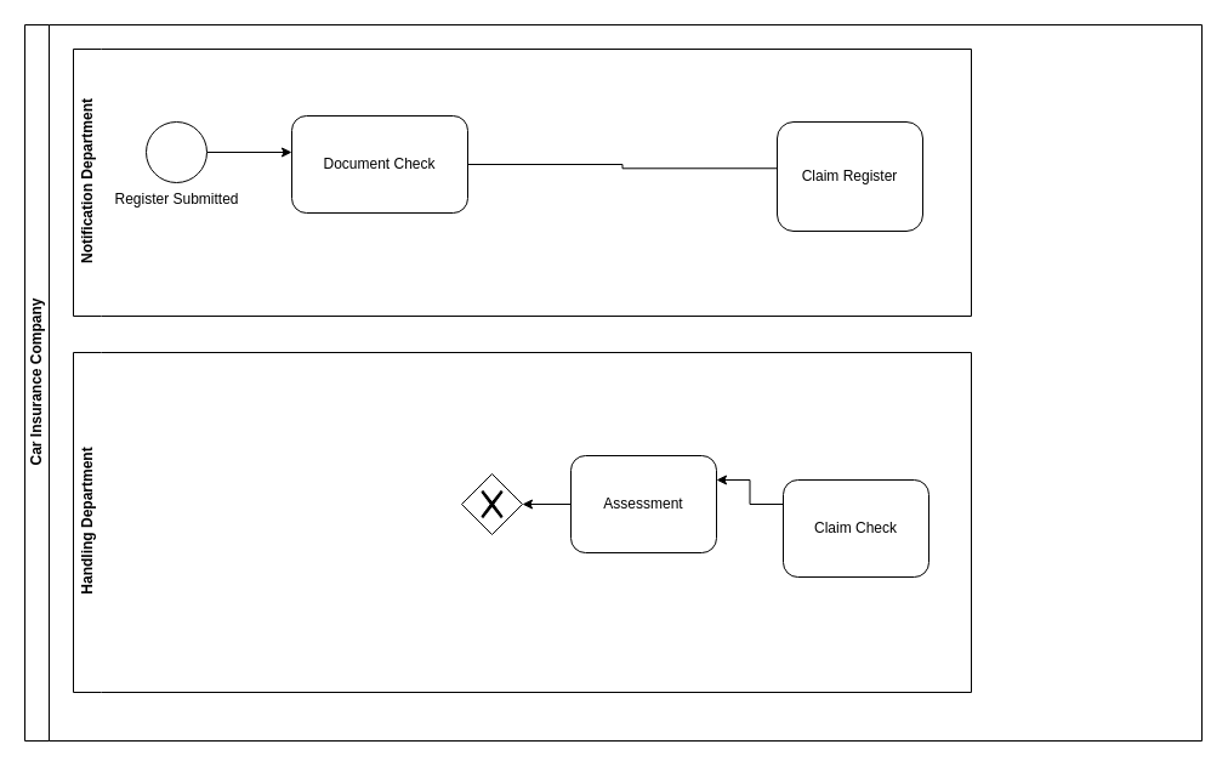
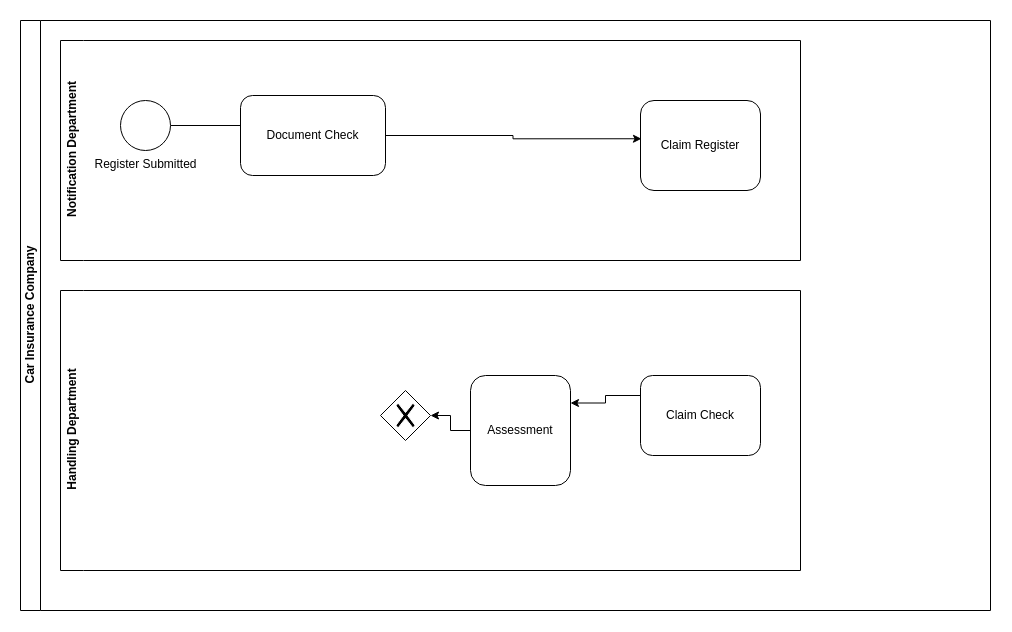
  <mxCell id="0" />
  <mxCell id="1" parent="0" />
  <mxCell id="2" value="Car Insurance Company" style="swimlane;html=1;horizontal=0;startSize=20;" vertex="1" parent="1"><mxGeometry x="20" y="20" width="970" height="590" as="geometry" /></mxCell>
  <mxCell id="3" value="Notification Department" style="swimlane;html=1;horizontal=0;swimlaneLine=0;startSize=23;" vertex="1" parent="2"><mxGeometry x="40" y="20" width="740" height="220" as="geometry" /></mxCell>
- <mxCell id="4" style="edgeStyle=orthogonalEdgeStyle;rounded=0;orthogonalLoop=1;jettySize=auto;html=1;entryX=0;entryY=0.375;entryDx=0;entryDy=0;entryPerimeter=0;" edge="1" parent="3" source="5" target="7"><mxGeometry relative="1" as="geometry" /></mxCell>
+ <mxCell id="4" style="edgeStyle=orthogonalEdgeStyle;rounded=0;orthogonalLoop=1;jettySize=auto;html=1;entryX=0;entryY=0.375;entryDx=0;entryDy=0;entryPerimeter=0;endArrow=none;" edge="1" parent="3" source="5" target="7"><mxGeometry relative="1" as="geometry" /></mxCell>
  <mxCell id="5" value="Register Submitted" style="shape=mxgraph.bpmn.shape;html=1;verticalLabelPosition=bottom;labelBackgroundColor=#ffffff;verticalAlign=top;align=center;perimeter=ellipsePerimeter;outlineConnect=0;outline=standard;symbol=general;" vertex="1" parent="3"><mxGeometry x="60" y="60" width="50" height="50" as="geometry" /></mxCell>
- <mxCell id="6" style="edgeStyle=orthogonalEdgeStyle;rounded=0;orthogonalLoop=1;jettySize=auto;html=1;exitX=1;exitY=0.5;exitDx=0;exitDy=0;entryX=0.008;entryY=0.425;entryDx=0;entryDy=0;entryPerimeter=0;endArrow=none;" edge="1" parent="3" source="7" target="8"><mxGeometry relative="1" as="geometry" /></mxCell>
+ <mxCell id="6" style="edgeStyle=orthogonalEdgeStyle;rounded=0;orthogonalLoop=1;jettySize=auto;html=1;exitX=1;exitY=0.5;exitDx=0;exitDy=0;entryX=0.008;entryY=0.425;entryDx=0;entryDy=0;entryPerimeter=0;" edge="1" parent="3" source="7" target="8"><mxGeometry relative="1" as="geometry" /></mxCell>
  <mxCell id="7" value="Document Check" style="shape=ext;rounded=1;html=1;whiteSpace=wrap;" vertex="1" parent="3"><mxGeometry x="180" y="55" width="145" height="80" as="geometry" /></mxCell>
  <mxCell id="8" value="Claim Register" style="shape=ext;rounded=1;html=1;whiteSpace=wrap;" vertex="1" parent="3"><mxGeometry x="580" y="60" width="120" height="90" as="geometry" /></mxCell>
  <mxCell id="9" value="Handling Department" style="swimlane;html=1;horizontal=0;swimlaneLine=0;" vertex="1" parent="2"><mxGeometry x="40" y="270" width="740" height="280" as="geometry" /></mxCell>
  <mxCell id="10" style="edgeStyle=orthogonalEdgeStyle;rounded=0;orthogonalLoop=1;jettySize=auto;html=1;exitX=0;exitY=0.25;exitDx=0;exitDy=0;entryX=1;entryY=0.25;entryDx=0;entryDy=0;" edge="1" parent="9" source="11" target="13"><mxGeometry relative="1" as="geometry" /></mxCell>
- <mxCell id="11" value="Claim Check" style="shape=ext;rounded=1;html=1;whiteSpace=wrap;" vertex="1" parent="9"><mxGeometry x="585" y="105" width="120" height="80" as="geometry" /></mxCell>
+ <mxCell id="11" value="Claim Check" style="shape=ext;rounded=1;html=1;whiteSpace=wrap;" vertex="1" parent="9"><mxGeometry x="580" y="85" width="120" height="80" as="geometry" /></mxCell>
  <mxCell id="12" style="edgeStyle=orthogonalEdgeStyle;rounded=0;orthogonalLoop=1;jettySize=auto;html=1;exitX=0;exitY=0.5;exitDx=0;exitDy=0;" edge="1" parent="9" source="13" target="14"><mxGeometry relative="1" as="geometry" /></mxCell>
- <mxCell id="13" value="Assessment" style="shape=ext;rounded=1;html=1;whiteSpace=wrap;" vertex="1" parent="9"><mxGeometry x="410" y="85" width="120" height="80" as="geometry" /></mxCell>
+ <mxCell id="13" value="Assessment" style="shape=ext;rounded=1;html=1;whiteSpace=wrap;" vertex="1" parent="9"><mxGeometry x="410" y="85" width="100" height="110" as="geometry" /></mxCell>
  <mxCell id="14" value="" style="shape=mxgraph.bpmn.shape;html=1;verticalLabelPosition=bottom;labelBackgroundColor=#ffffff;verticalAlign=top;align=center;perimeter=rhombusPerimeter;background=gateway;outlineConnect=0;outline=none;symbol=exclusiveGw;" vertex="1" parent="9"><mxGeometry x="320" y="100" width="50" height="50" as="geometry" /></mxCell>
